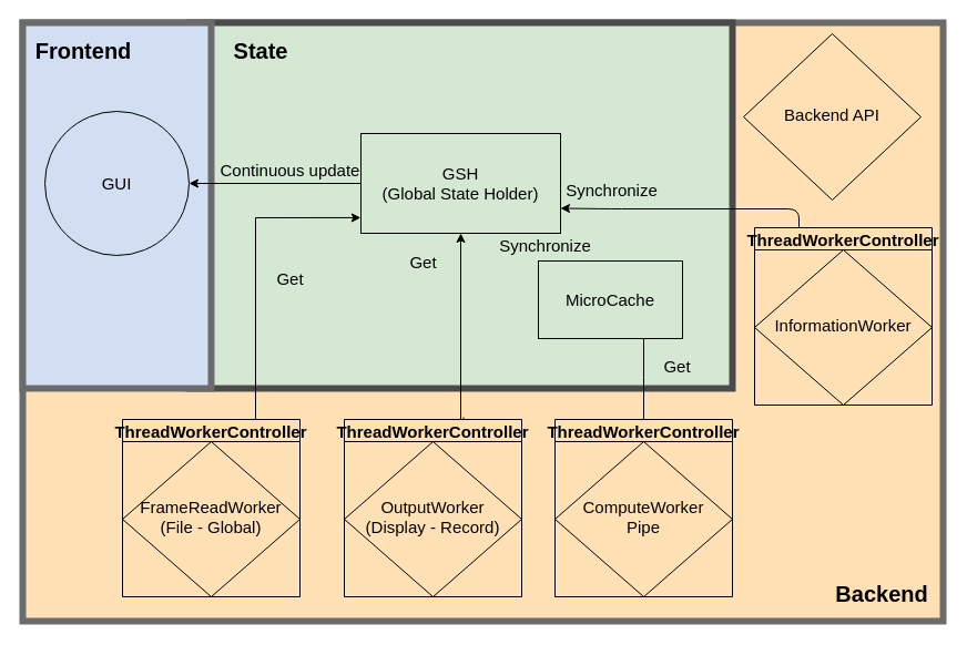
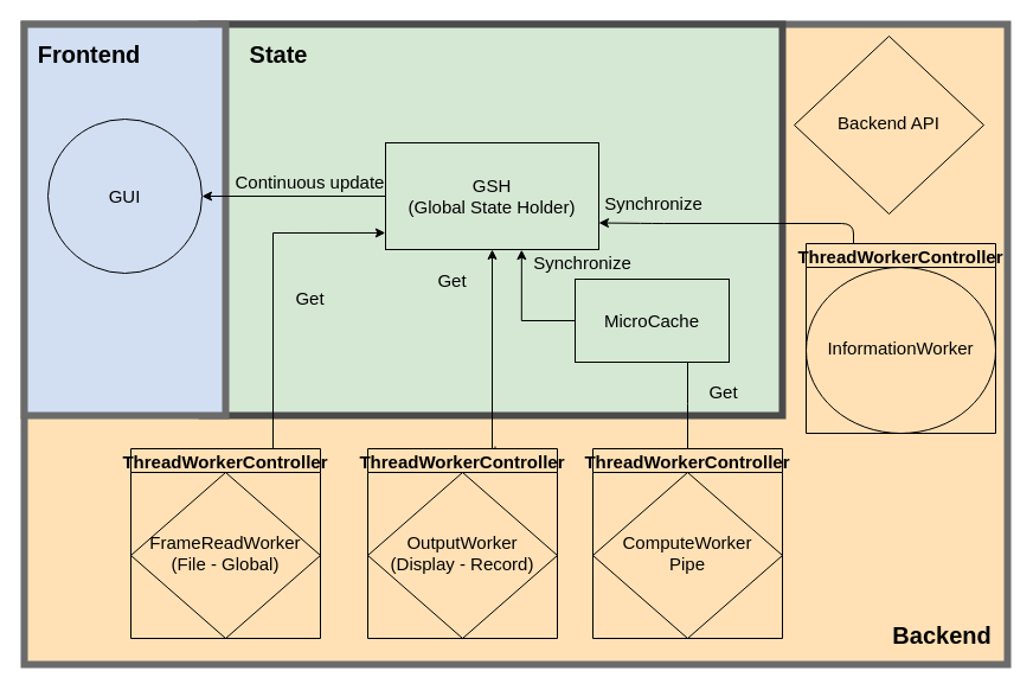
  <mxCell id="0" />
  <mxCell id="1" parent="0" />
  <mxCell id="2" value="" style="rounded=0;whiteSpace=wrap;html=1;labelBackgroundColor=none;fontSize=15;fontColor=none;strokeColor=#6B6B6B;strokeWidth=6;fillColor=#FFE1B5;gradientColor=none;gradientDirection=radial;" parent="1" vertex="1"><mxGeometry x="20" y="20" width="830" height="540" as="geometry" /></mxCell>
  <mxCell id="3" value="" style="rounded=0;whiteSpace=wrap;html=1;labelBackgroundColor=none;fontSize=15;strokeColor=#4A4A4A;strokeWidth=6;fillColor=#d5e8d4;gradientDirection=radial;" parent="1" vertex="1"><mxGeometry x="170" y="20" width="490" height="330" as="geometry" /></mxCell>
  <mxCell id="4" value="" style="rounded=0;whiteSpace=wrap;html=1;labelBackgroundColor=none;fontSize=15;fontColor=none;strokeColor=#6B6B6B;fillColor=#D2DEF2;strokeWidth=6;gradientDirection=radial;" parent="1" vertex="1"><mxGeometry x="20" y="20" width="170" height="330" as="geometry" /></mxCell>
  <mxCell id="5" value="&lt;div style=&quot;font-size: 15px;&quot;&gt;GUI&lt;/div&gt;" style="ellipse;whiteSpace=wrap;html=1;aspect=fixed;fontSize=15;fillColor=none;" parent="1" vertex="1"><mxGeometry x="40" y="100" width="130" height="130" as="geometry" /></mxCell>
  <mxCell id="6" value="Backend API" style="rhombus;whiteSpace=wrap;html=1;shadow=0;fontFamily=Helvetica;fontSize=15;align=center;strokeWidth=1;spacing=6;spacingTop=-4;fontColor=default;fillColor=none;" parent="1" vertex="1"><mxGeometry x="670" y="30" width="160" height="150" as="geometry" /></mxCell>
  <mxCell id="7" value="&lt;div style=&quot;font-size: 15px;&quot;&gt;GSH&lt;/div&gt;(Global State Holder)" style="whiteSpace=wrap;html=1;fontSize=15;fillColor=none;" parent="1" vertex="1"><mxGeometry x="325" y="120" width="180" height="90" as="geometry" /></mxCell>
  <mxCell id="8" value="ThreadWorkerController" style="swimlane;labelBackgroundColor=none;fontSize=15;fontColor=none;startSize=20;fillColor=none;" parent="1" vertex="1"><mxGeometry x="500" y="378" width="160" height="160" as="geometry"><mxRectangle x="740" y="510" width="190" height="23" as="alternateBounds" /></mxGeometry></mxCell>
  <mxCell id="9" value="&lt;div style=&quot;font-size: 15px;&quot;&gt;ComputeWorker&lt;/div&gt;&lt;div style=&quot;font-size: 15px;&quot;&gt;Pipe&lt;br style=&quot;font-size: 15px;&quot;&gt;&lt;/div&gt;" style="rhombus;whiteSpace=wrap;html=1;shadow=0;fontFamily=Helvetica;fontSize=15;align=center;strokeWidth=1;spacing=6;spacingTop=-4;direction=west;fillColor=none;" parent="8" vertex="1"><mxGeometry y="20" width="160" height="140" as="geometry" /></mxCell>
  <mxCell id="10" value="ThreadWorkerController" style="swimlane;labelBackgroundColor=none;fontSize=15;fontColor=none;startSize=20;fillColor=none;" parent="1" vertex="1"><mxGeometry x="680" y="205" width="160" height="160" as="geometry"><mxRectangle x="740" y="510" width="190" height="23" as="alternateBounds" /></mxGeometry></mxCell>
- <mxCell id="11" value="InformationWorker" style="rhombus;whiteSpace=wrap;html=1;shadow=0;fontFamily=Helvetica;fontSize=15;align=center;strokeWidth=1;spacing=6;spacingTop=-4;fillColor=none;" parent="10" vertex="1"><mxGeometry y="20" width="160" height="140" as="geometry" /></mxCell>
+ <mxCell id="11" value="InformationWorker" style="ellipse;whiteSpace=wrap;html=1;shadow=0;fontFamily=Helvetica;fontSize=15;align=center;strokeWidth=1;spacing=6;spacingTop=-4;fillColor=none;" parent="10" vertex="1"><mxGeometry y="20" width="160" height="140" as="geometry" /></mxCell>
  <mxCell id="12" style="edgeStyle=orthogonalEdgeStyle;orthogonalLoop=1;jettySize=auto;html=1;entryX=1;entryY=0.75;entryDx=0;entryDy=0;labelBackgroundColor=none;fontSize=15;fontColor=none;exitX=0.25;exitY=0;exitDx=0;exitDy=0;" parent="1" source="10" target="7" edge="1"><mxGeometry relative="1" as="geometry"><Array as="points"><mxPoint x="720" y="188" /><mxPoint x="550" y="188" /></Array><mxPoint x="415" y="405" as="sourcePoint" /></mxGeometry></mxCell>
  <mxCell id="13" style="edgeStyle=orthogonalEdgeStyle;rounded=0;orthogonalLoop=1;jettySize=auto;html=1;exitX=0.75;exitY=0;exitDx=0;exitDy=0;entryX=-0.001;entryY=0.844;entryDx=0;entryDy=0;entryPerimeter=0;fontSize=14;" parent="1" source="14" target="7" edge="1"><mxGeometry relative="1" as="geometry" /></mxCell>
  <mxCell id="14" value="ThreadWorkerController" style="swimlane;labelBackgroundColor=none;fontSize=15;fontColor=none;startSize=20;fillColor=none;" parent="1" vertex="1"><mxGeometry x="110" y="378" width="160" height="160" as="geometry"><mxRectangle x="740" y="510" width="190" height="23" as="alternateBounds" /></mxGeometry></mxCell>
  <mxCell id="15" value="&lt;div style=&quot;font-size: 15px;&quot;&gt;FrameReadWorker&lt;/div&gt;&lt;div style=&quot;font-size: 15px;&quot;&gt;(File - Global)&lt;br style=&quot;font-size: 15px;&quot;&gt;&lt;/div&gt;" style="rhombus;whiteSpace=wrap;html=1;shadow=0;fontFamily=Helvetica;fontSize=15;align=center;strokeWidth=1;spacing=6;spacingTop=-4;direction=west;fillColor=none;" parent="14" vertex="1"><mxGeometry y="20" width="160" height="140" as="geometry" /></mxCell>
+ <mxCell id="16" style="edgeStyle=orthogonalEdgeStyle;rounded=0;orthogonalLoop=1;jettySize=auto;html=1;entryX=0.638;entryY=1.002;entryDx=0;entryDy=0;entryPerimeter=0;exitX=0;exitY=0.5;exitDx=0;exitDy=0;" parent="1" source="17" target="7" edge="1"><mxGeometry relative="1" as="geometry"><Array as="points" /><mxPoint x="545" y="280" as="sourcePoint" /></mxGeometry></mxCell>
  <mxCell id="17" value="MicroCache" style="whiteSpace=wrap;html=1;fontSize=15;fillColor=none;" parent="1" vertex="1"><mxGeometry x="485" y="235" width="130" height="70" as="geometry" /></mxCell>
  <mxCell id="18" value="Get" style="endArrow=none;html=1;rounded=0;labelBackgroundColor=none;fontSize=15;fontColor=none;edgeStyle=orthogonalEdgeStyle;startArrow=none;exitX=0.5;exitY=0;exitDx=0;exitDy=0;" parent="1" source="8" edge="1"><mxGeometry x="0.315" y="-30" width="50" height="50" relative="1" as="geometry"><mxPoint x="680" y="450" as="sourcePoint" /><mxPoint x="580" y="305" as="targetPoint" /><mxPoint as="offset" /><Array as="points"><mxPoint x="580" y="340" /><mxPoint x="580" y="340" /></Array></mxGeometry></mxCell>
  <mxCell id="19" value="&lt;font style=&quot;font-size: 20px&quot;&gt;&lt;b&gt;Frontend&lt;/b&gt;&lt;/font&gt;" style="text;html=1;strokeColor=none;fillColor=none;align=center;verticalAlign=middle;whiteSpace=wrap;rounded=0;labelBackgroundColor=none;fontSize=14;fontColor=default;" parent="1" vertex="1"><mxGeometry x="30" y="20" width="90" height="50" as="geometry" /></mxCell>
  <mxCell id="20" value="&lt;font style=&quot;font-size: 20px&quot;&gt;&lt;b&gt;State&lt;/b&gt;&lt;/font&gt;" style="text;html=1;strokeColor=none;fillColor=none;align=center;verticalAlign=middle;whiteSpace=wrap;rounded=0;labelBackgroundColor=none;fontSize=14;fontColor=default;" parent="1" vertex="1"><mxGeometry x="190" y="20" width="90" height="50" as="geometry" /></mxCell>
  <mxCell id="21" value="&lt;font style=&quot;font-size: 20px&quot;&gt;&lt;b&gt;&lt;font style=&quot;font-size: 20px&quot;&gt;Backend&lt;/font&gt;&lt;/b&gt;&lt;/font&gt;" style="text;html=1;strokeColor=none;fillColor=none;align=center;verticalAlign=middle;whiteSpace=wrap;rounded=0;labelBackgroundColor=none;fontSize=14;fontColor=default;" parent="1" vertex="1"><mxGeometry x="750" y="510" width="90" height="50" as="geometry" /></mxCell>
  <mxCell id="22" style="edgeStyle=orthogonalEdgeStyle;rounded=1;orthogonalLoop=1;jettySize=auto;html=1;entryX=1;entryY=0.5;entryDx=0;entryDy=0;labelBackgroundColor=none;fontSize=20;fontColor=default;exitX=0;exitY=0.5;exitDx=0;exitDy=0;" parent="1" source="7" target="5" edge="1"><mxGeometry relative="1" as="geometry"><Array as="points"><mxPoint x="170" y="165" /></Array></mxGeometry></mxCell>
  <mxCell id="23" value="&lt;font style=&quot;font-size: 15px&quot;&gt;Continuous update&lt;/font&gt;" style="edgeLabel;html=1;align=center;verticalAlign=middle;resizable=0;points=[];fontSize=20;fontColor=default;labelBackgroundColor=none;rotation=0;" parent="22" vertex="1" connectable="0"><mxGeometry x="0.371" relative="1" as="geometry"><mxPoint x="41" y="-15" as="offset" /></mxGeometry></mxCell>
  <mxCell id="24" value="&lt;div style=&quot;font-size: 15px;&quot;&gt;Synchronize&lt;/div&gt;" style="edgeLabel;html=1;align=center;verticalAlign=middle;resizable=0;points=[];fontSize=15;fontColor=none;labelBackgroundColor=none;" parent="1" vertex="1" connectable="0"><mxGeometry x="490" y="220" as="geometry" /></mxCell>
  <mxCell id="25" style="edgeStyle=orthogonalEdgeStyle;rounded=0;orthogonalLoop=1;jettySize=auto;html=1;exitX=0.672;exitY=-0.012;exitDx=0;exitDy=0;entryX=0.5;entryY=1;entryDx=0;entryDy=0;exitPerimeter=0;" parent="1" source="28" target="7" edge="1"><mxGeometry relative="1" as="geometry"><mxPoint x="610" y="160" as="targetPoint" /><Array as="points"><mxPoint x="418" y="378" /><mxPoint x="415" y="378" /></Array></mxGeometry></mxCell>
  <mxCell id="26" value="&lt;div style=&quot;font-size: 15px&quot;&gt;Get&lt;/div&gt;" style="edgeLabel;html=1;align=center;verticalAlign=middle;resizable=0;points=[];fontSize=15;fontColor=none;labelBackgroundColor=none;" parent="1" vertex="1" connectable="0"><mxGeometry x="260.001" y="250" as="geometry" /></mxCell>
  <mxCell id="27" style="edgeStyle=orthogonalEdgeStyle;rounded=0;orthogonalLoop=1;jettySize=auto;html=1;exitX=0.5;exitY=1;exitDx=0;exitDy=0;fontSize=14;" parent="1" source="4" target="4" edge="1"><mxGeometry relative="1" as="geometry" /></mxCell>
  <mxCell id="28" value="ThreadWorkerController" style="swimlane;labelBackgroundColor=none;fontSize=15;fontColor=none;startSize=20;fillColor=none;" parent="1" vertex="1"><mxGeometry x="310" y="378" width="160" height="160" as="geometry"><mxRectangle x="740" y="510" width="190" height="23" as="alternateBounds" /></mxGeometry></mxCell>
  <mxCell id="29" value="&lt;div style=&quot;font-size: 15px;&quot;&gt;OutputWorker&lt;/div&gt;(Display - Record)" style="rhombus;whiteSpace=wrap;html=1;shadow=0;fontFamily=Helvetica;fontSize=15;align=center;strokeWidth=1;spacing=6;spacingTop=-4;direction=west;fillColor=none;" parent="28" vertex="1"><mxGeometry y="20" width="160" height="140" as="geometry" /></mxCell>
  <mxCell id="30" value="&lt;div style=&quot;font-size: 15px;&quot;&gt;Synchronize&lt;/div&gt;" style="edgeLabel;html=1;align=center;verticalAlign=middle;resizable=0;points=[];fontSize=15;fontColor=none;labelBackgroundColor=none;" parent="1" vertex="1" connectable="0"><mxGeometry x="550" y="170" as="geometry" /></mxCell>
  <mxCell id="31" value="&lt;div style=&quot;font-size: 15px&quot;&gt;Get&lt;/div&gt;" style="edgeLabel;html=1;align=center;verticalAlign=middle;resizable=0;points=[];fontSize=15;fontColor=none;labelBackgroundColor=none;" parent="1" vertex="1" connectable="0"><mxGeometry x="380.001" y="235" as="geometry" /></mxCell>
